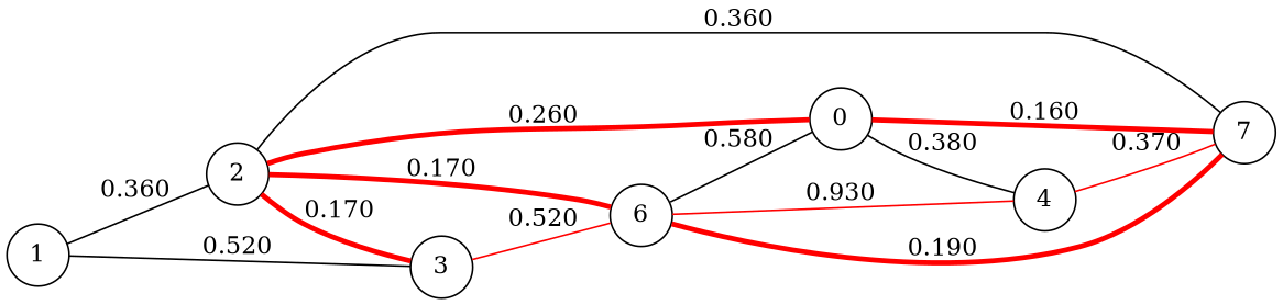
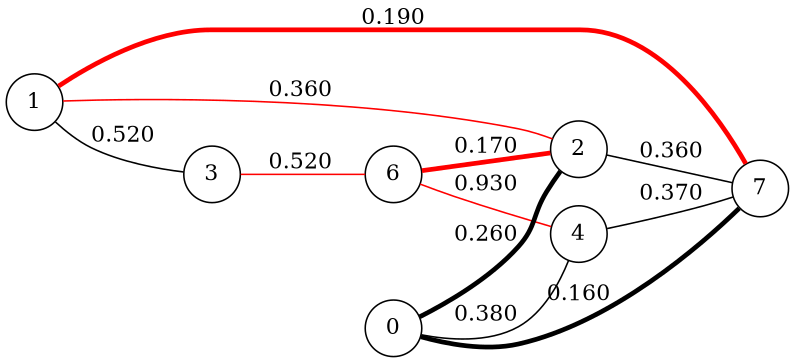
  graph {
    rankdir=LR
    node [shape=circle]
    edge [color=red]
    1
    2
    7
    3
    6
    4
    0
-   1 -- 2 [label=0.360 color=""]
-   6 -- 7 [label=0.190 penwidth=3]
+   1 -- 2 [label=0.360]
+   1 -- 7 [label=0.190 penwidth=3]
    1 -- 3 [label=0.520 color=""]
    2 -- 7 [label=0.360 color=""]
-   2 -- 3 [label=0.170 penwidth=3]
    3 -- 6 [label=0.520]
    6 -- 2 [label=0.170 penwidth=3]
    6 -- 4 [label=0.930]
-   6 -- 0 [label=0.580 color=""]
-   4 -- 7 [label=0.370]
-   0 -- 2 [label=0.260 penwidth=3]
-   0 -- 7 [label=0.160 penwidth=3]
+   4 -- 7 [label=0.370 color=""]
+   0 -- 2 [color=black label=0.260 penwidth=3]
+   0 -- 7 [color=black label=0.160 penwidth=3]
    0 -- 4 [label=0.380 color=""]
  }
